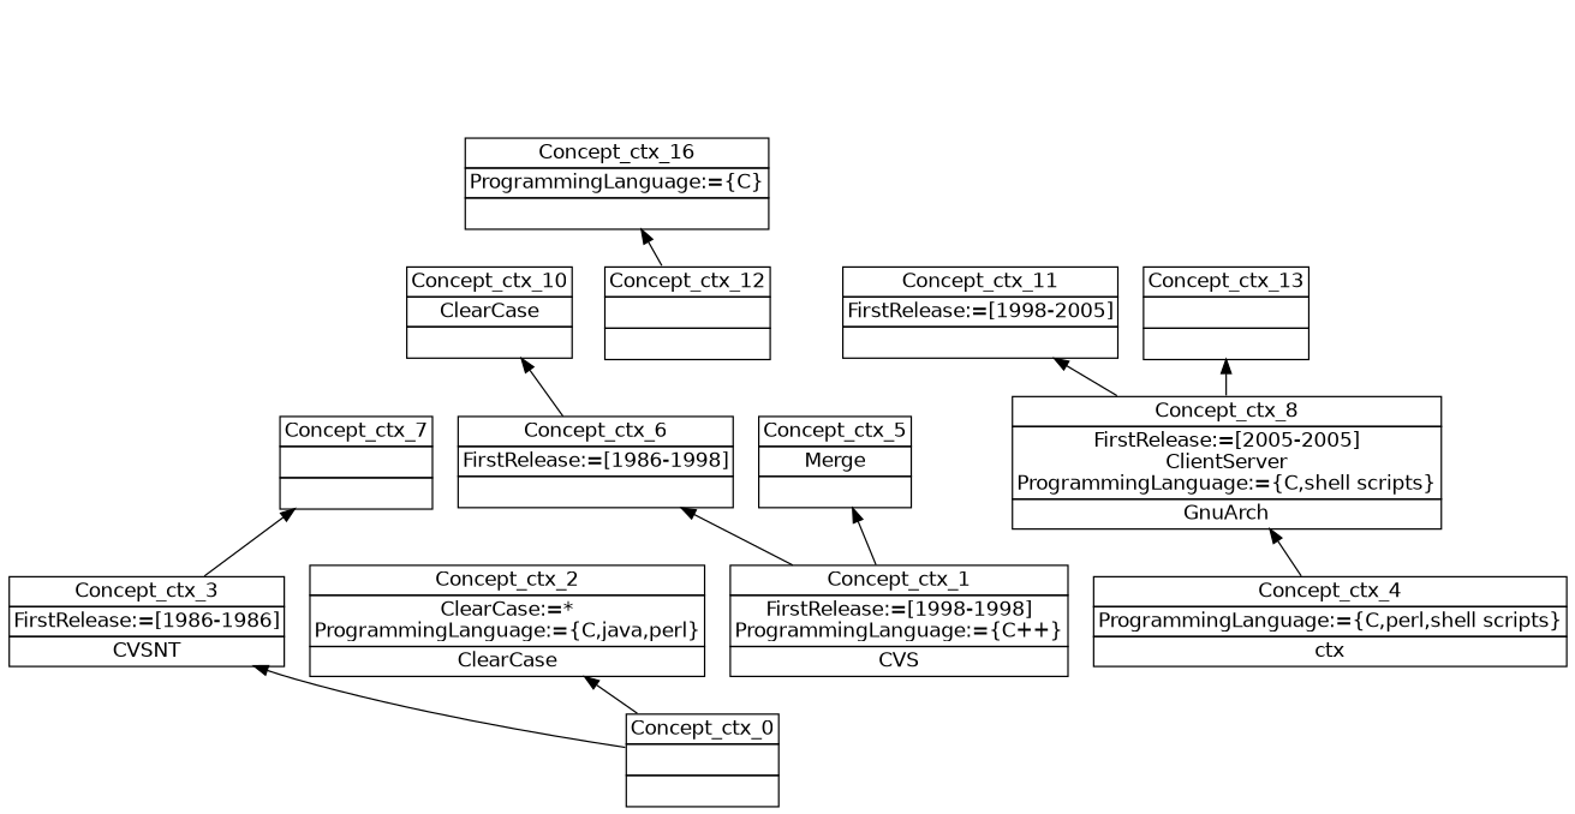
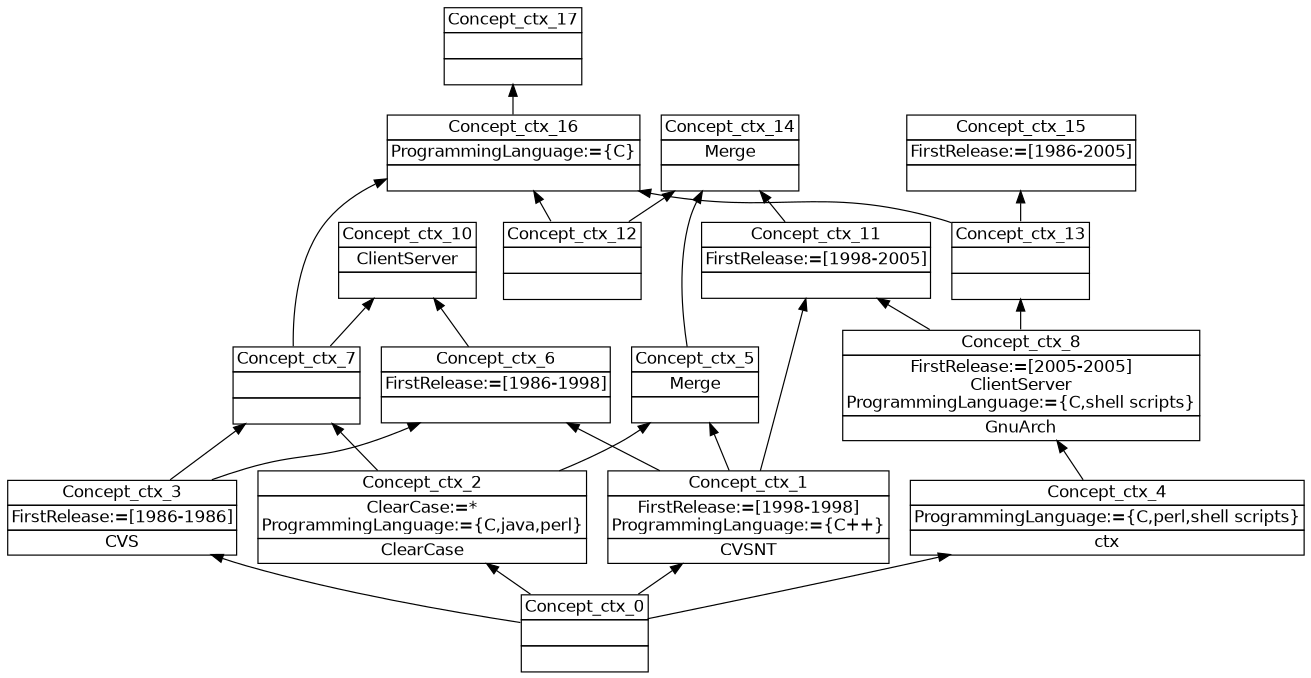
  digraph {
    nodesep=0.2
    rankdir=BT
    ranksep=0.3
    node [fontname="DejaVu Sans" margin="0.03,0.03" shape=none]
    edge [headport=p tailport=p]
+   n1 [label=<<table border="0" cellborder="1" cellspacing="0" port="p"><tr><td>Concept_ctx_17</td></tr><tr><td><br/></td></tr><tr><td><br/></td></tr></table>>]
+   n2 [label=<<table border="0" cellborder="1" cellspacing="0" port="p"><tr><td>Concept_ctx_15</td></tr><tr><td>FirstRelease:=[1986-2005]<br/></td></tr><tr><td><br/></td></tr></table>>]
    n3 [label=<<table border="0" cellborder="1" cellspacing="0" port="p"><tr><td>Concept_ctx_11</td></tr><tr><td>FirstRelease:=[1998-2005]<br/></td></tr><tr><td><br/></td></tr></table>>]
-   n5 [label=<<table border="0" cellborder="1" cellspacing="0" port="p"><tr><td>Concept_ctx_1</td></tr><tr><td>FirstRelease:=[1998-1998]<br/>ProgrammingLanguage:={C++}<br/></td></tr><tr><td>CVS<br/></td></tr></table>>]
+   n4 [label=<<table border="0" cellborder="1" cellspacing="0" port="p"><tr><td>Concept_ctx_14</td></tr><tr><td>Merge<br/></td></tr><tr><td><br/></td></tr></table>>]
+   n5 [label=<<table border="0" cellborder="1" cellspacing="0" port="p"><tr><td>Concept_ctx_1</td></tr><tr><td>FirstRelease:=[1998-1998]<br/>ProgrammingLanguage:={C++}<br/></td></tr><tr><td>CVSNT<br/></td></tr></table>>]
    n6 [label=<<table border="0" cellborder="1" cellspacing="0" port="p"><tr><td>Concept_ctx_6</td></tr><tr><td>FirstRelease:=[1986-1998]<br/></td></tr><tr><td><br/></td></tr></table>>]
    n7 [label=<<table border="0" cellborder="1" cellspacing="0" port="p"><tr><td>Concept_ctx_5</td></tr><tr><td>Merge<br/></td></tr><tr><td><br/></td></tr></table>>]
-   n8 [label=<<table border="0" cellborder="1" cellspacing="0" port="p"><tr><td>Concept_ctx_10</td></tr><tr><td>ClearCase<br/></td></tr><tr><td><br/></td></tr></table>>]
+   n8 [label=<<table border="0" cellborder="1" cellspacing="0" port="p"><tr><td>Concept_ctx_10</td></tr><tr><td>ClientServer<br/></td></tr><tr><td><br/></td></tr></table>>]
    n9 [label=<<table border="0" cellborder="1" cellspacing="0" port="p"><tr><td>Concept_ctx_0</td></tr><tr><td><br/></td></tr><tr><td><br/></td></tr></table>>]
-   n10 [label=<<table border="0" cellborder="1" cellspacing="0" port="p"><tr><td>Concept_ctx_3</td></tr><tr><td>FirstRelease:=[1986-1986]<br/></td></tr><tr><td>CVSNT<br/></td></tr></table>>]
+   n10 [label=<<table border="0" cellborder="1" cellspacing="0" port="p"><tr><td>Concept_ctx_3</td></tr><tr><td>FirstRelease:=[1986-1986]<br/></td></tr><tr><td>CVS<br/></td></tr></table>>]
    n11 [label=<<table border="0" cellborder="1" cellspacing="0" port="p"><tr><td>Concept_ctx_2</td></tr><tr><td>ClearCase:=*<br/>ProgrammingLanguage:={C,java,perl}<br/></td></tr><tr><td>ClearCase<br/></td></tr></table>>]
    n12 [label=<<table border="0" cellborder="1" cellspacing="0" port="p"><tr><td>Concept_ctx_4</td></tr><tr><td>ProgrammingLanguage:={C,perl,shell scripts}<br/></td></tr><tr><td>ctx<br/></td></tr></table>>]
    n13 [label=<<table border="0" cellborder="1" cellspacing="0" port="p"><tr><td>Concept_ctx_7</td></tr><tr><td><br/></td></tr><tr><td><br/></td></tr></table>>]
    n14 [label=<<table border="0" cellborder="1" cellspacing="0" port="p"><tr><td>Concept_ctx_8</td></tr><tr><td>FirstRelease:=[2005-2005]<br/>ClientServer<br/>ProgrammingLanguage:={C,shell scripts}<br/></td></tr><tr><td>GnuArch<br/></td></tr></table>>]
    n15 [label=<<table border="0" cellborder="1" cellspacing="0" port="p"><tr><td>Concept_ctx_13</td></tr><tr><td><br/></td></tr><tr><td><br/></td></tr></table>>]
    n16 [label=<<table border="0" cellborder="1" cellspacing="0" port="p"><tr><td>Concept_ctx_12</td></tr><tr><td><br/></td></tr><tr><td><br/></td></tr></table>>]
    n17 [label=<<table border="0" cellborder="1" cellspacing="0" port="p"><tr><td>Concept_ctx_16</td></tr><tr><td>ProgrammingLanguage:={C}<br/></td></tr><tr><td><br/></td></tr></table>>]
+   n3 -> n4
+   n5 -> n3
    n5 -> n6
    n5 -> n7
    n6 -> n8
+   n7 -> n4
+   n9 -> n5
    n9 -> n10
    n9 -> n11
+   n9 -> n12
+   n10 -> n6
    n10 -> n13
+   n11 -> n7
+   n11 -> n13
    n12 -> n14
+   n13 -> n8
+   n13 -> n17
    n14 -> n3
    n14 -> n15
+   n15 -> n2
+   n15 -> n17
+   n16 -> n4
    n16 -> n17
+   n17 -> n1
  }
